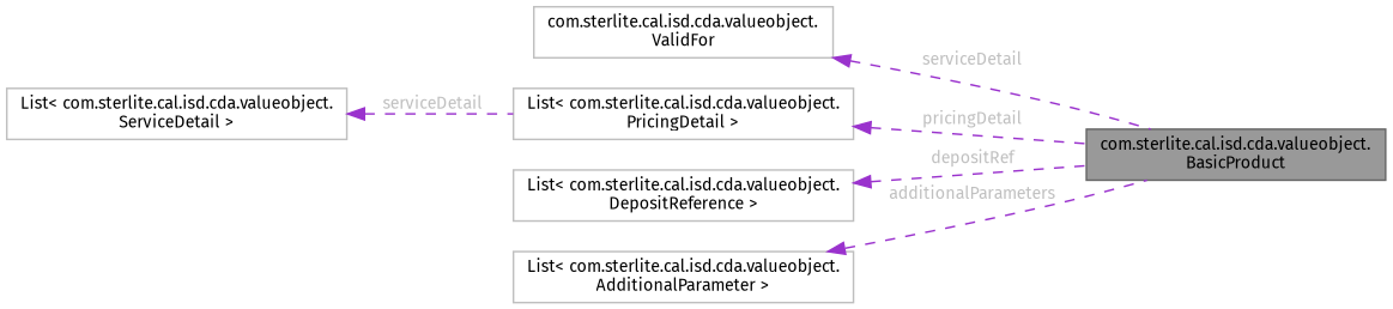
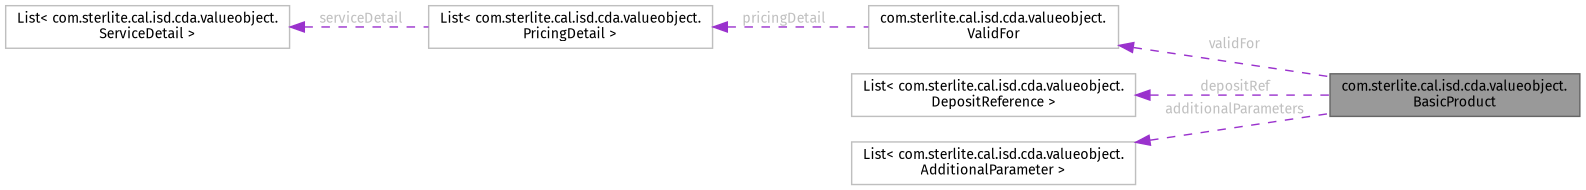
  digraph {
    fontname="Fira Sans"
    rankdir=LR
    node [color=grey75 fillcolor=white fontname="Fira Sans" fontsize=10 shape=box style=filled]
    edge [color=darkorchid3 dir=back fontcolor=grey fontname="Fira Sans" fontsize=10 labelfontname=Helvetica labelfontsize=10 style=dashed]
    n1 [color=gray40 fillcolor=grey60 fontcolor=black height=0.2 label="com.sterlite.cal.isd.cda.valueobject.\lBasicProduct" width=0.4]
    n2 [height=0.2 label="com.sterlite.cal.isd.cda.valueobject.\lValidFor" width=0.4]
    n3 [height=0.2 label="List\< com.sterlite.cal.isd.cda.valueobject.\lPricingDetail \>" width=0.4]
    n4 [height=0.2 label="List\< com.sterlite.cal.isd.cda.valueobject.\lServiceDetail \>" width=0.4]
    n5 [height=0.2 label="List\< com.sterlite.cal.isd.cda.valueobject.\lDepositReference \>" width=0.4]
    n6 [height=0.2 label="List\< com.sterlite.cal.isd.cda.valueobject.\lAdditionalParameter \>" width=0.4]
-   n2 -> n1 [label=" serviceDetail"]
-   n3 -> n1 [label=" pricingDetail"]
+   n2 -> n1 [label=" validFor"]
+   n3 -> n2 [label=" pricingDetail"]
    n4 -> n3 [label=" serviceDetail"]
    n5 -> n1 [label=" depositRef"]
    n6 -> n1 [label=" additionalParameters"]
  }
